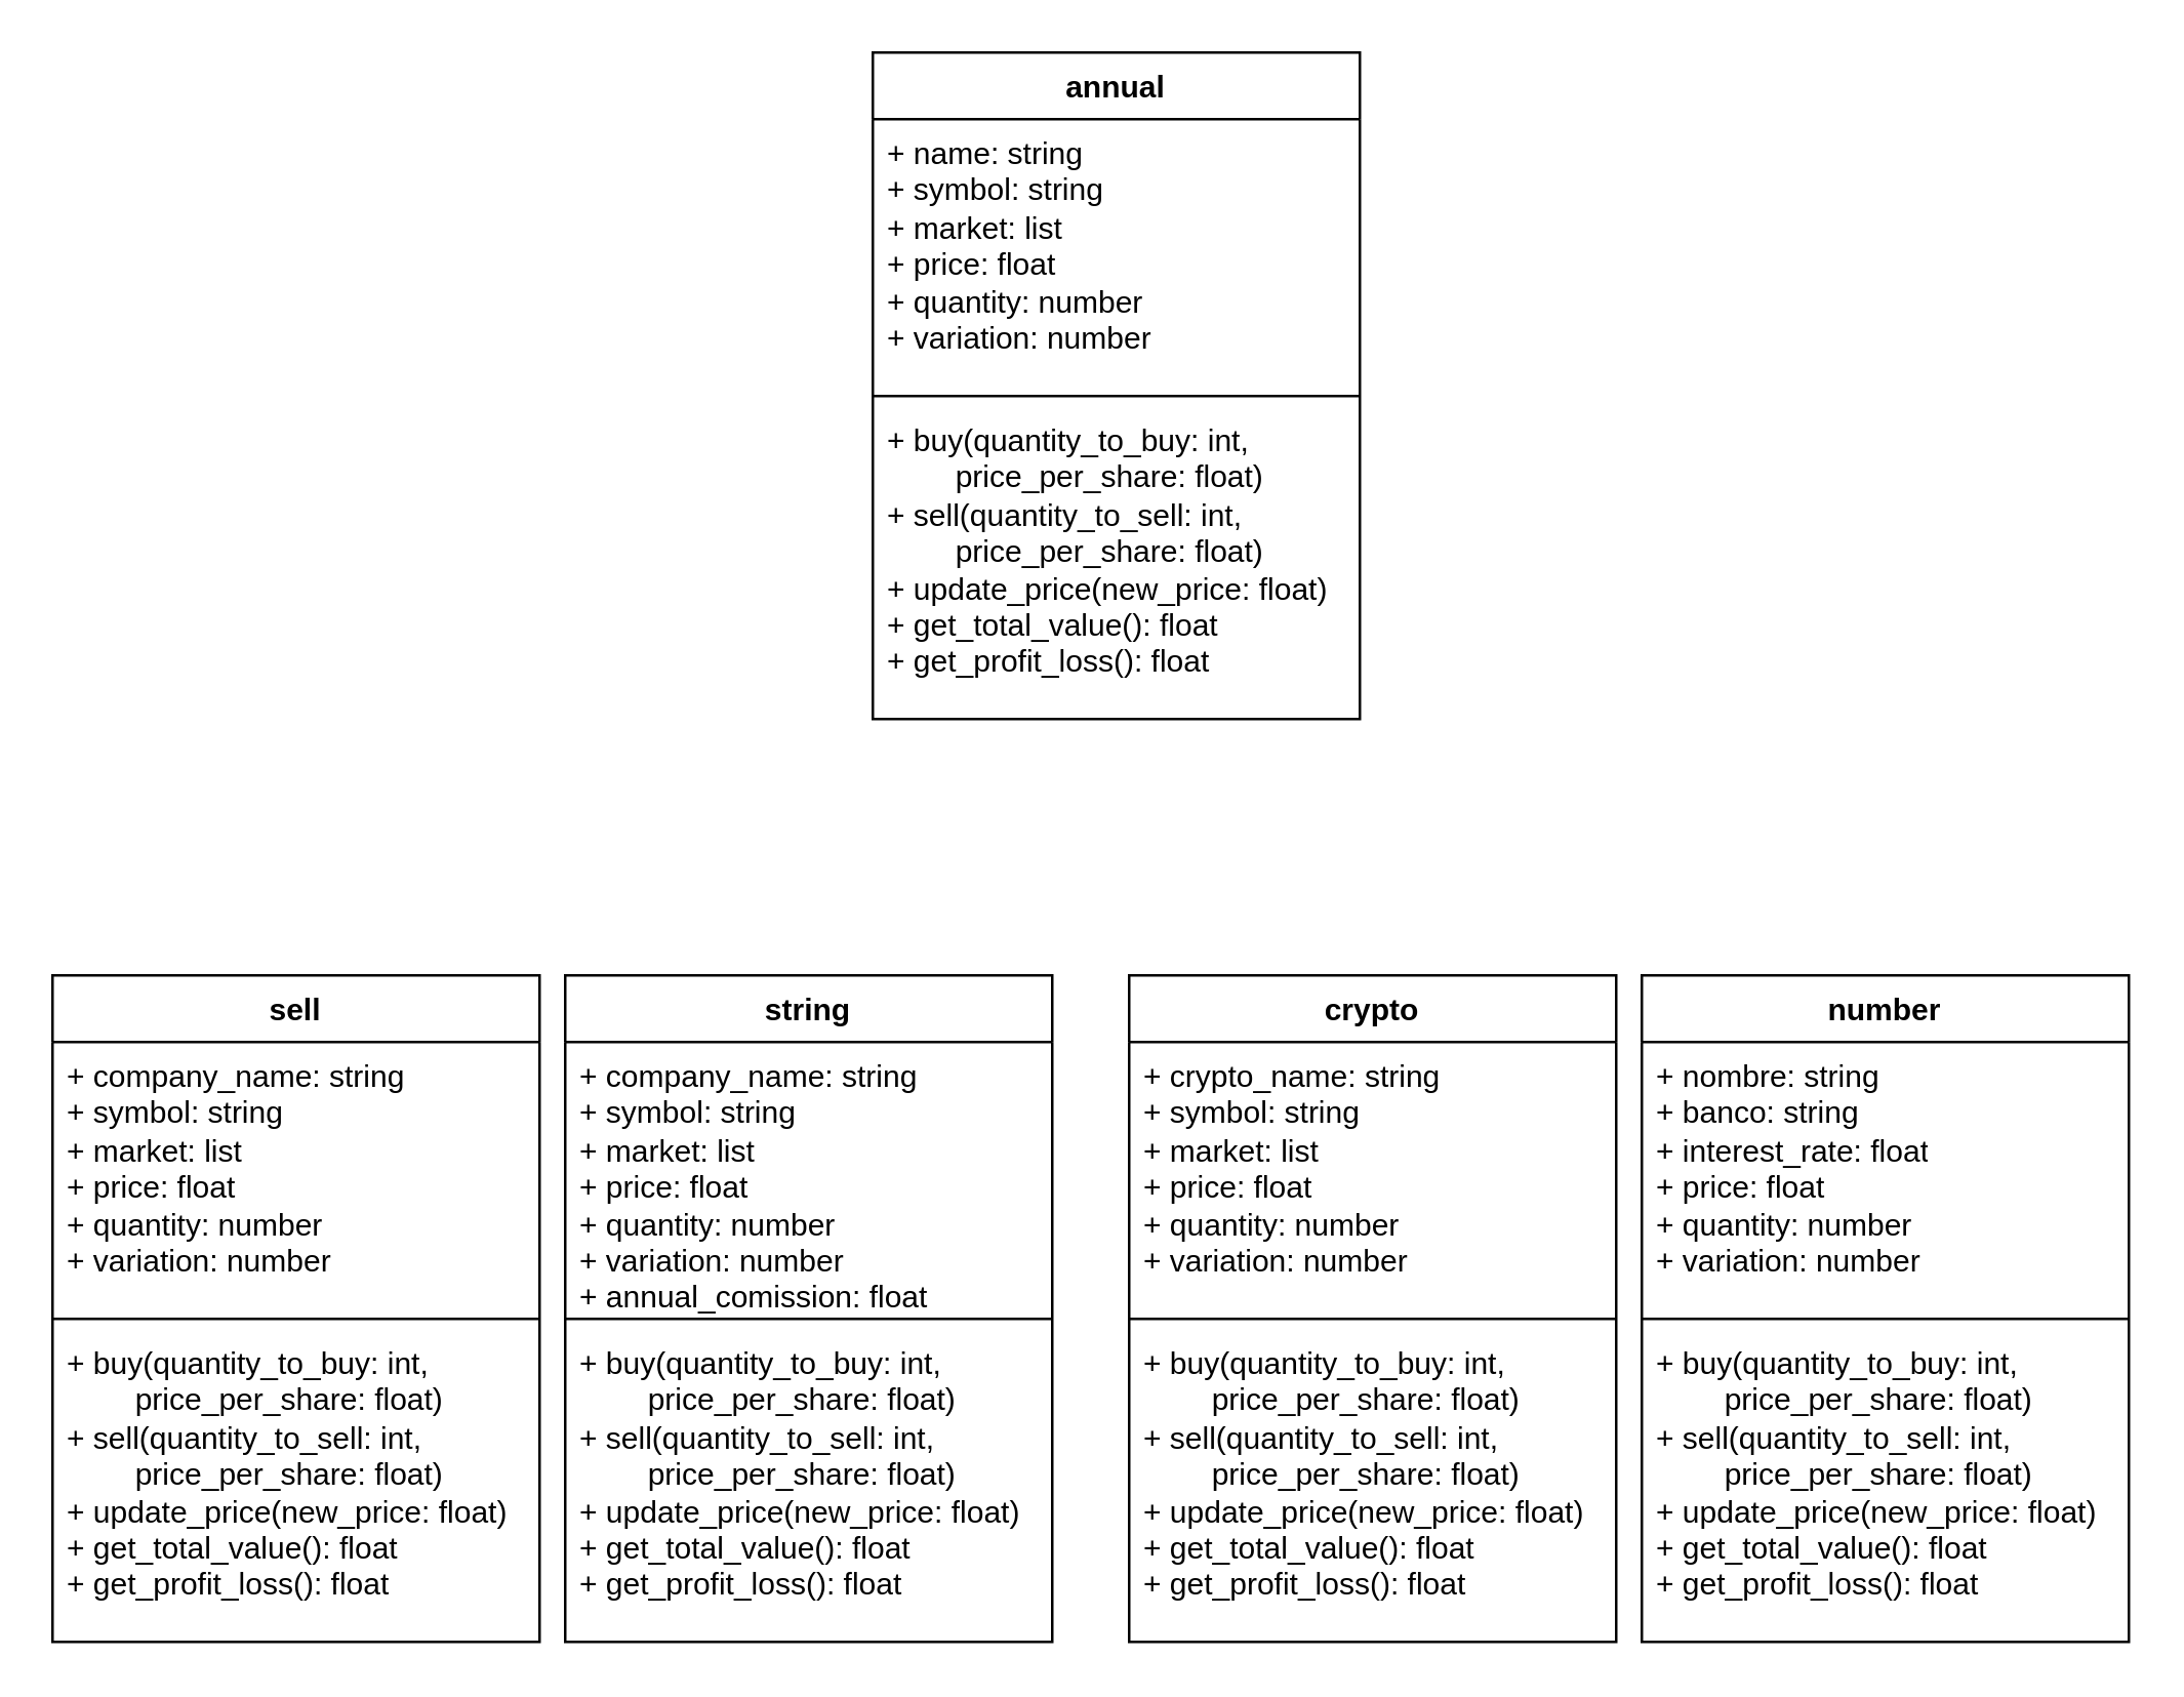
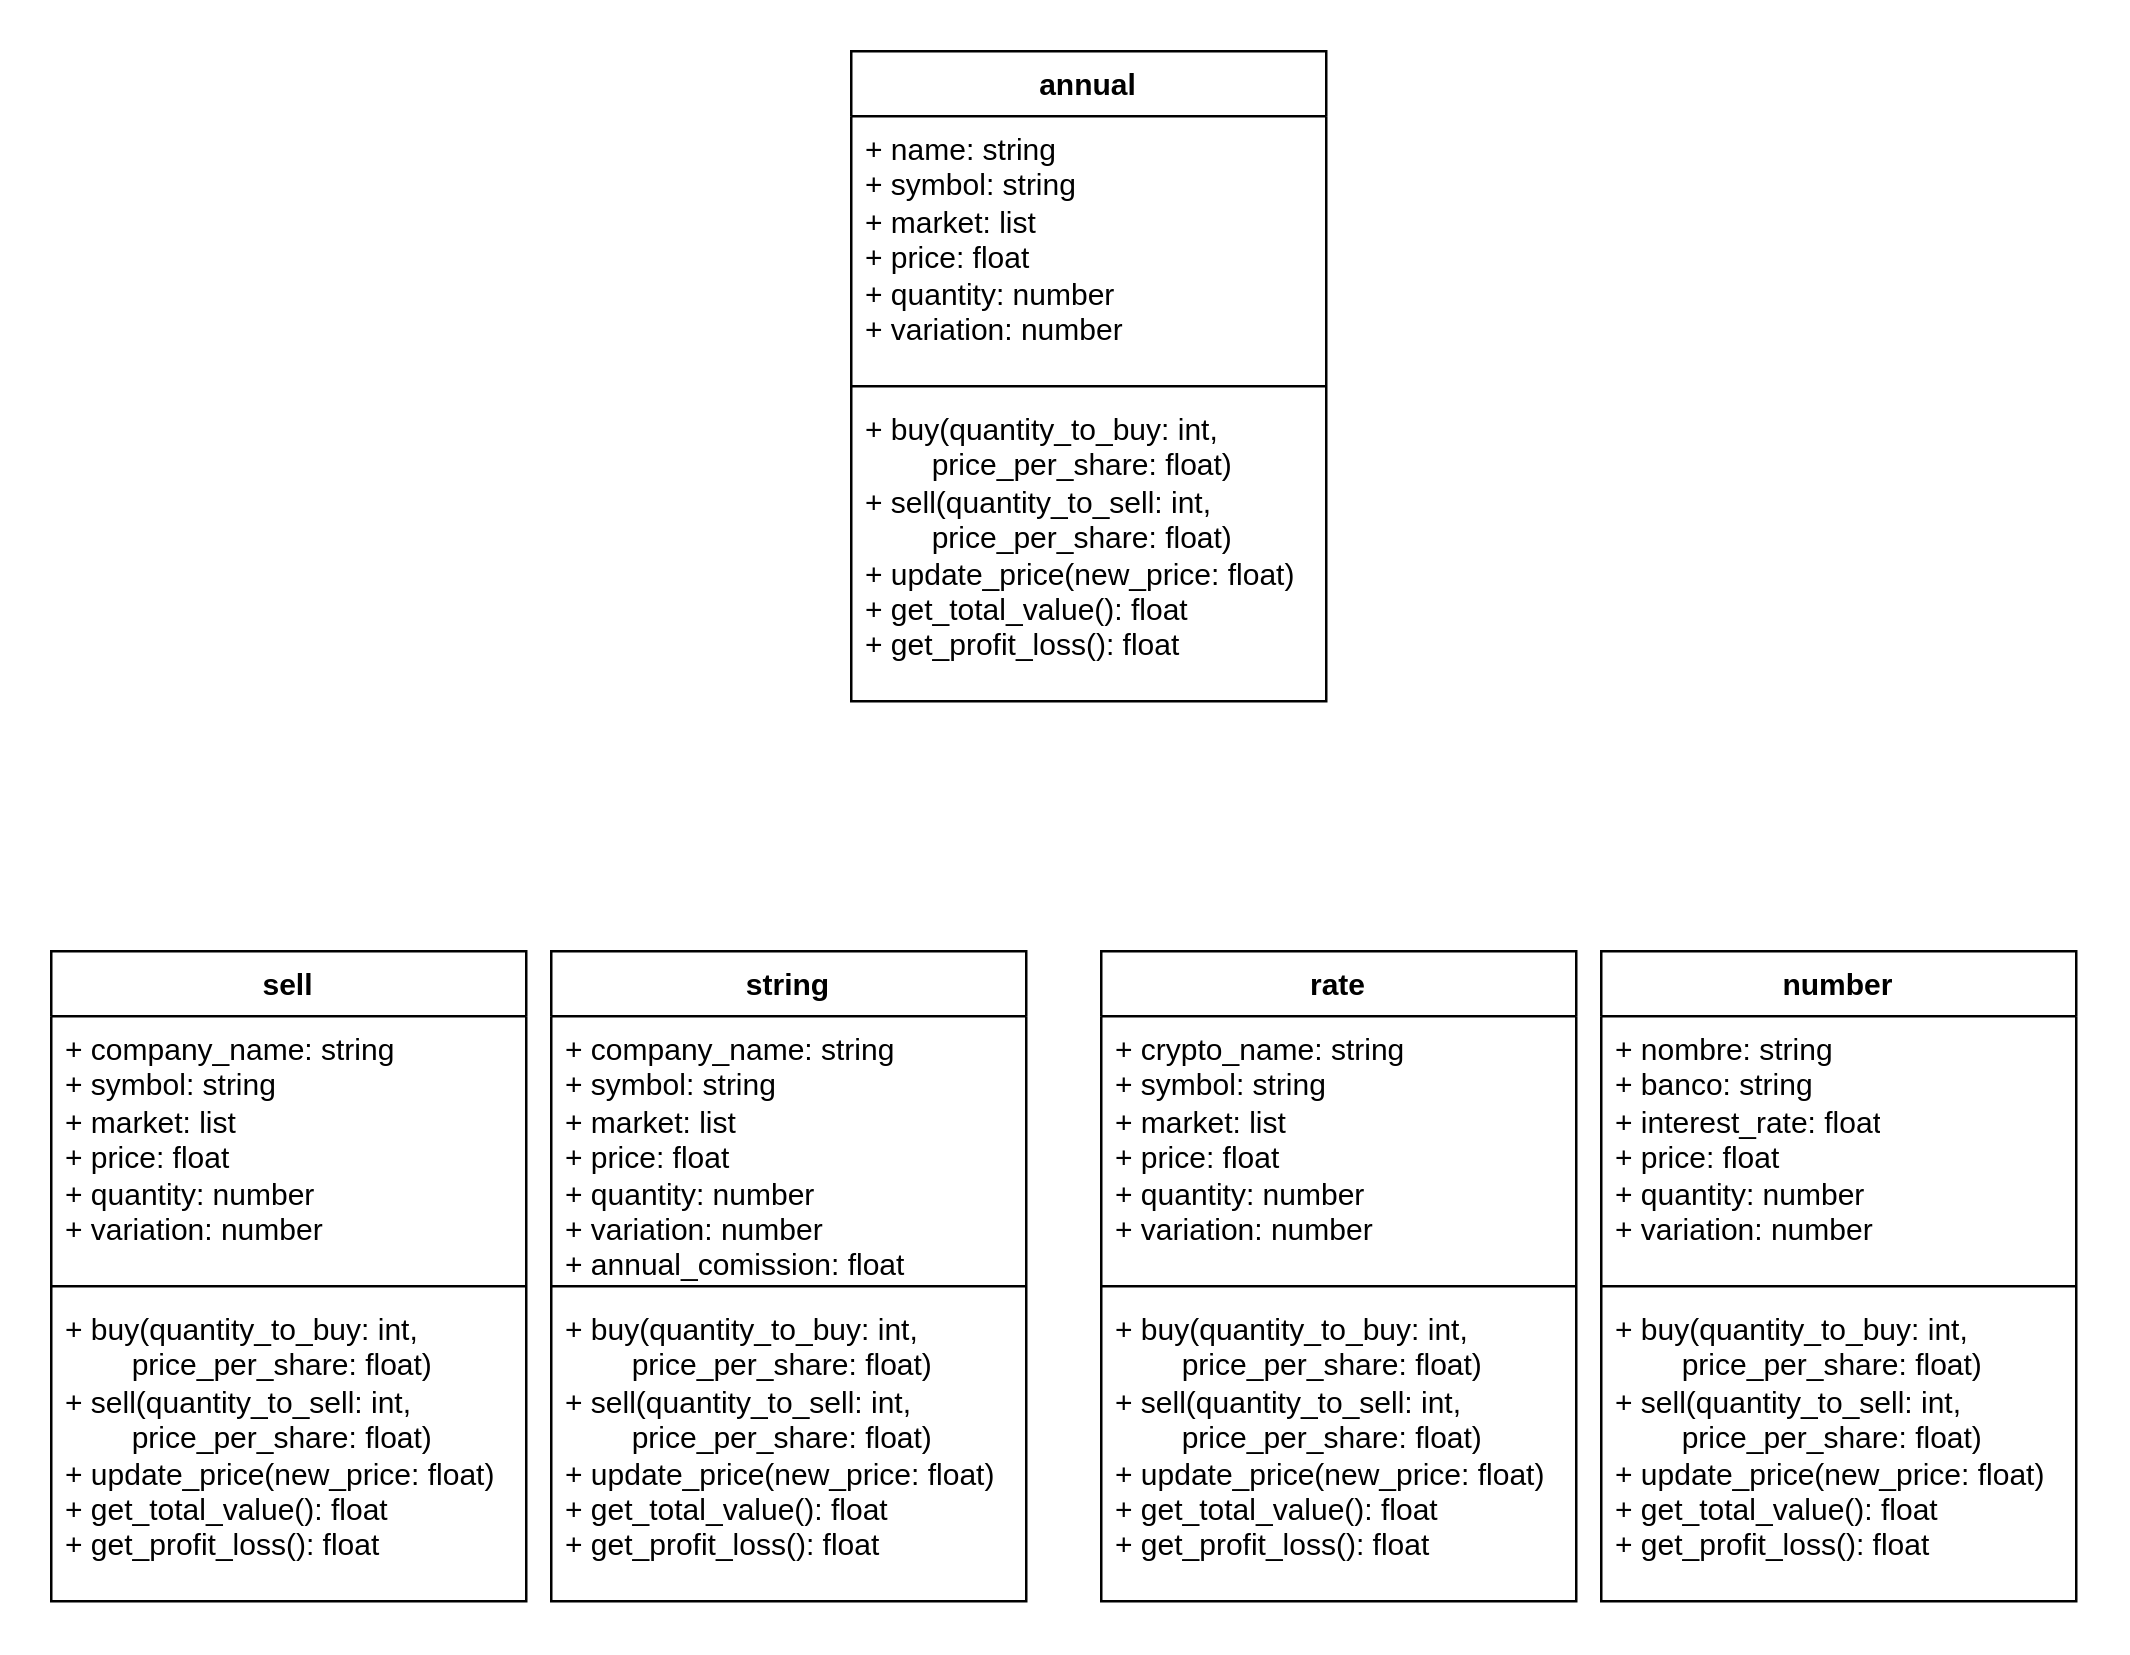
  <mxCell id="0" />
  <mxCell id="1" parent="0" />
  <mxCell id="2" value="annual" style="swimlane;fontStyle=1;align=center;verticalAlign=top;childLayout=stackLayout;horizontal=1;startSize=26;horizontalStack=0;resizeParent=1;resizeParentMax=0;resizeLast=0;collapsible=1;marginBottom=0;whiteSpace=wrap;html=1;" vertex="1" parent="1"><mxGeometry x="340" y="20" width="190" height="260" as="geometry" /></mxCell>
  <mxCell id="3" value="+ name: string&lt;div&gt;+ symbol: string&lt;/div&gt;&lt;div&gt;+ market: list&lt;/div&gt;&lt;div&gt;+ price: float&lt;/div&gt;&lt;div&gt;+ quantity: number&lt;/div&gt;&lt;div&gt;+ variation: number&lt;/div&gt;" style="text;strokeColor=none;fillColor=none;align=left;verticalAlign=top;spacingLeft=4;spacingRight=4;overflow=hidden;rotatable=0;points=[[0,0.5],[1,0.5]];portConstraint=eastwest;whiteSpace=wrap;html=1;" vertex="1" parent="2"><mxGeometry y="26" width="190" height="104" as="geometry" /></mxCell>
  <mxCell id="4" value="" style="line;strokeWidth=1;fillColor=none;align=left;verticalAlign=middle;spacingTop=-1;spacingLeft=3;spacingRight=3;rotatable=0;labelPosition=right;points=[];portConstraint=eastwest;strokeColor=inherit;" vertex="1" parent="2"><mxGeometry y="130" width="190" height="8" as="geometry" /></mxCell>
  <mxCell id="5" value="+ buy(quantity_to_buy: int,&lt;div&gt;&lt;span style=&quot;white-space: pre;&quot;&gt;&#09;&lt;/span&gt;price_per_share: float)&lt;/div&gt;&lt;div&gt;+ sell(quantity_to_sell: int,&lt;/div&gt;&lt;div&gt;&lt;span style=&quot;white-space: pre;&quot;&gt;&#09;&lt;/span&gt;price_per_share: float)&lt;/div&gt;&lt;div&gt;+ update_price(new_price: float)&lt;/div&gt;&lt;div&gt;+ get_total_value(): float&lt;/div&gt;&lt;div&gt;+ get_profit_loss(): float&lt;br&gt;&lt;div&gt;&lt;span style=&quot;white-space: pre;&quot;&gt;&#09;&lt;/span&gt;&lt;br&gt;&lt;/div&gt;&lt;/div&gt;" style="text;strokeColor=none;fillColor=none;align=left;verticalAlign=top;spacingLeft=4;spacingRight=4;overflow=hidden;rotatable=0;points=[[0,0.5],[1,0.5]];portConstraint=eastwest;whiteSpace=wrap;html=1;" vertex="1" parent="2"><mxGeometry y="138" width="190" height="122" as="geometry" /></mxCell>
  <mxCell id="6" value="sell" style="swimlane;fontStyle=1;align=center;verticalAlign=top;childLayout=stackLayout;horizontal=1;startSize=26;horizontalStack=0;resizeParent=1;resizeParentMax=0;resizeLast=0;collapsible=1;marginBottom=0;whiteSpace=wrap;html=1;" vertex="1" parent="1"><mxGeometry x="20" y="380" width="190" height="260" as="geometry" /></mxCell>
  <mxCell id="7" value="+ company_name: string&lt;div&gt;+ symbol: string&lt;/div&gt;&lt;div&gt;+ market: list&lt;/div&gt;&lt;div&gt;+ price: float&lt;/div&gt;&lt;div&gt;+ quantity: number&lt;/div&gt;&lt;div&gt;+ variation: number&lt;/div&gt;" style="text;strokeColor=none;fillColor=none;align=left;verticalAlign=top;spacingLeft=4;spacingRight=4;overflow=hidden;rotatable=0;points=[[0,0.5],[1,0.5]];portConstraint=eastwest;whiteSpace=wrap;html=1;" vertex="1" parent="6"><mxGeometry y="26" width="190" height="104" as="geometry" /></mxCell>
  <mxCell id="8" value="" style="line;strokeWidth=1;fillColor=none;align=left;verticalAlign=middle;spacingTop=-1;spacingLeft=3;spacingRight=3;rotatable=0;labelPosition=right;points=[];portConstraint=eastwest;strokeColor=inherit;" vertex="1" parent="6"><mxGeometry y="130" width="190" height="8" as="geometry" /></mxCell>
  <mxCell id="9" value="+ buy(quantity_to_buy: int,&lt;div&gt;&lt;span style=&quot;white-space: pre;&quot;&gt;&#09;&lt;/span&gt;price_per_share: float)&lt;/div&gt;&lt;div&gt;+ sell(quantity_to_sell: int,&lt;/div&gt;&lt;div&gt;&lt;span style=&quot;white-space: pre;&quot;&gt;&#09;&lt;/span&gt;price_per_share: float)&lt;/div&gt;&lt;div&gt;+ update_price(new_price: float)&lt;/div&gt;&lt;div&gt;+ get_total_value(): float&lt;/div&gt;&lt;div&gt;+ get_profit_loss(): float&lt;br&gt;&lt;div&gt;&lt;span style=&quot;white-space: pre;&quot;&gt;&#09;&lt;/span&gt;&lt;br&gt;&lt;/div&gt;&lt;/div&gt;" style="text;strokeColor=none;fillColor=none;align=left;verticalAlign=top;spacingLeft=4;spacingRight=4;overflow=hidden;rotatable=0;points=[[0,0.5],[1,0.5]];portConstraint=eastwest;whiteSpace=wrap;html=1;" vertex="1" parent="6"><mxGeometry y="138" width="190" height="122" as="geometry" /></mxCell>
  <mxCell id="10" value="string" style="swimlane;fontStyle=1;align=center;verticalAlign=top;childLayout=stackLayout;horizontal=1;startSize=26;horizontalStack=0;resizeParent=1;resizeParentMax=0;resizeLast=0;collapsible=1;marginBottom=0;whiteSpace=wrap;html=1;" vertex="1" parent="1"><mxGeometry x="220" y="380" width="190" height="260" as="geometry" /></mxCell>
  <mxCell id="11" value="+ company_name: string&lt;div&gt;+ symbol: string&lt;/div&gt;&lt;div&gt;+ market: list&lt;/div&gt;&lt;div&gt;+ price: float&lt;/div&gt;&lt;div&gt;+ quantity: number&lt;/div&gt;&lt;div&gt;+ variation: number&lt;/div&gt;&lt;div&gt;+ annual_comission: float&lt;/div&gt;" style="text;strokeColor=none;fillColor=none;align=left;verticalAlign=top;spacingLeft=4;spacingRight=4;overflow=hidden;rotatable=0;points=[[0,0.5],[1,0.5]];portConstraint=eastwest;whiteSpace=wrap;html=1;" vertex="1" parent="10"><mxGeometry y="26" width="190" height="104" as="geometry" /></mxCell>
  <mxCell id="12" value="" style="line;strokeWidth=1;fillColor=none;align=left;verticalAlign=middle;spacingTop=-1;spacingLeft=3;spacingRight=3;rotatable=0;labelPosition=right;points=[];portConstraint=eastwest;strokeColor=inherit;" vertex="1" parent="10"><mxGeometry y="130" width="190" height="8" as="geometry" /></mxCell>
  <mxCell id="13" value="+ buy(quantity_to_buy: int,&lt;div&gt;&lt;span style=&quot;white-space: pre;&quot;&gt;&#09;&lt;/span&gt;price_per_share: float)&lt;/div&gt;&lt;div&gt;+ sell(quantity_to_sell: int,&lt;/div&gt;&lt;div&gt;&lt;span style=&quot;white-space: pre;&quot;&gt;&#09;&lt;/span&gt;price_per_share: float)&lt;/div&gt;&lt;div&gt;+ update_price(new_price: float)&lt;/div&gt;&lt;div&gt;+ get_total_value(): float&lt;/div&gt;&lt;div&gt;+ get_profit_loss(): float&lt;br&gt;&lt;div&gt;&lt;span style=&quot;white-space: pre;&quot;&gt;&#09;&lt;/span&gt;&lt;br&gt;&lt;/div&gt;&lt;/div&gt;" style="text;strokeColor=none;fillColor=none;align=left;verticalAlign=top;spacingLeft=4;spacingRight=4;overflow=hidden;rotatable=0;points=[[0,0.5],[1,0.5]];portConstraint=eastwest;whiteSpace=wrap;html=1;" vertex="1" parent="10"><mxGeometry y="138" width="190" height="122" as="geometry" /></mxCell>
- <mxCell id="14" value="crypto" style="swimlane;fontStyle=1;align=center;verticalAlign=top;childLayout=stackLayout;horizontal=1;startSize=26;horizontalStack=0;resizeParent=1;resizeParentMax=0;resizeLast=0;collapsible=1;marginBottom=0;whiteSpace=wrap;html=1;" vertex="1" parent="1"><mxGeometry x="440" y="380" width="190" height="260" as="geometry" /></mxCell>
+ <mxCell id="14" value="rate" style="swimlane;fontStyle=1;align=center;verticalAlign=top;childLayout=stackLayout;horizontal=1;startSize=26;horizontalStack=0;resizeParent=1;resizeParentMax=0;resizeLast=0;collapsible=1;marginBottom=0;whiteSpace=wrap;html=1;" vertex="1" parent="1"><mxGeometry x="440" y="380" width="190" height="260" as="geometry" /></mxCell>
  <mxCell id="15" value="+ crypto_name: string&lt;div&gt;+ symbol: string&lt;/div&gt;&lt;div&gt;+ market: list&lt;/div&gt;&lt;div&gt;+ price: float&lt;/div&gt;&lt;div&gt;+ quantity: number&lt;/div&gt;&lt;div&gt;+ variation: number&lt;/div&gt;" style="text;strokeColor=none;fillColor=none;align=left;verticalAlign=top;spacingLeft=4;spacingRight=4;overflow=hidden;rotatable=0;points=[[0,0.5],[1,0.5]];portConstraint=eastwest;whiteSpace=wrap;html=1;" vertex="1" parent="14"><mxGeometry y="26" width="190" height="104" as="geometry" /></mxCell>
  <mxCell id="16" value="" style="line;strokeWidth=1;fillColor=none;align=left;verticalAlign=middle;spacingTop=-1;spacingLeft=3;spacingRight=3;rotatable=0;labelPosition=right;points=[];portConstraint=eastwest;strokeColor=inherit;" vertex="1" parent="14"><mxGeometry y="130" width="190" height="8" as="geometry" /></mxCell>
  <mxCell id="17" value="+ buy(quantity_to_buy: int,&lt;div&gt;&lt;span style=&quot;white-space: pre;&quot;&gt;&#09;&lt;/span&gt;price_per_share: float)&lt;/div&gt;&lt;div&gt;+ sell(quantity_to_sell: int,&lt;/div&gt;&lt;div&gt;&lt;span style=&quot;white-space: pre;&quot;&gt;&#09;&lt;/span&gt;price_per_share: float)&lt;/div&gt;&lt;div&gt;+ update_price(new_price: float)&lt;/div&gt;&lt;div&gt;+ get_total_value(): float&lt;/div&gt;&lt;div&gt;+ get_profit_loss(): float&lt;br&gt;&lt;div&gt;&lt;span style=&quot;white-space: pre;&quot;&gt;&#09;&lt;/span&gt;&lt;br&gt;&lt;/div&gt;&lt;/div&gt;" style="text;strokeColor=none;fillColor=none;align=left;verticalAlign=top;spacingLeft=4;spacingRight=4;overflow=hidden;rotatable=0;points=[[0,0.5],[1,0.5]];portConstraint=eastwest;whiteSpace=wrap;html=1;" vertex="1" parent="14"><mxGeometry y="138" width="190" height="122" as="geometry" /></mxCell>
  <mxCell id="18" value="number" style="swimlane;fontStyle=1;align=center;verticalAlign=top;childLayout=stackLayout;horizontal=1;startSize=26;horizontalStack=0;resizeParent=1;resizeParentMax=0;resizeLast=0;collapsible=1;marginBottom=0;whiteSpace=wrap;html=1;" vertex="1" parent="1"><mxGeometry x="640" y="380" width="190" height="260" as="geometry" /></mxCell>
  <mxCell id="19" value="+ nombre: string&lt;div&gt;+ banco: string&lt;/div&gt;&lt;div&gt;+ interest_rate: float&lt;/div&gt;&lt;div&gt;+ price: float&lt;/div&gt;&lt;div&gt;+ quantity: number&lt;/div&gt;&lt;div&gt;+ variation: number&lt;/div&gt;" style="text;strokeColor=none;fillColor=none;align=left;verticalAlign=top;spacingLeft=4;spacingRight=4;overflow=hidden;rotatable=0;points=[[0,0.5],[1,0.5]];portConstraint=eastwest;whiteSpace=wrap;html=1;" vertex="1" parent="18"><mxGeometry y="26" width="190" height="104" as="geometry" /></mxCell>
  <mxCell id="20" value="" style="line;strokeWidth=1;fillColor=none;align=left;verticalAlign=middle;spacingTop=-1;spacingLeft=3;spacingRight=3;rotatable=0;labelPosition=right;points=[];portConstraint=eastwest;strokeColor=inherit;" vertex="1" parent="18"><mxGeometry y="130" width="190" height="8" as="geometry" /></mxCell>
  <mxCell id="21" value="+ buy(quantity_to_buy: int,&lt;div&gt;&lt;span style=&quot;white-space: pre;&quot;&gt;&#09;&lt;/span&gt;price_per_share: float)&lt;/div&gt;&lt;div&gt;+ sell(quantity_to_sell: int,&lt;/div&gt;&lt;div&gt;&lt;span style=&quot;white-space: pre;&quot;&gt;&#09;&lt;/span&gt;price_per_share: float)&lt;/div&gt;&lt;div&gt;+ update_price(new_price: float)&lt;/div&gt;&lt;div&gt;+ get_total_value(): float&lt;/div&gt;&lt;div&gt;+ get_profit_loss(): float&lt;br&gt;&lt;div&gt;&lt;span style=&quot;white-space: pre;&quot;&gt;&#09;&lt;/span&gt;&lt;br&gt;&lt;/div&gt;&lt;/div&gt;" style="text;strokeColor=none;fillColor=none;align=left;verticalAlign=top;spacingLeft=4;spacingRight=4;overflow=hidden;rotatable=0;points=[[0,0.5],[1,0.5]];portConstraint=eastwest;whiteSpace=wrap;html=1;" vertex="1" parent="18"><mxGeometry y="138" width="190" height="122" as="geometry" /></mxCell>
